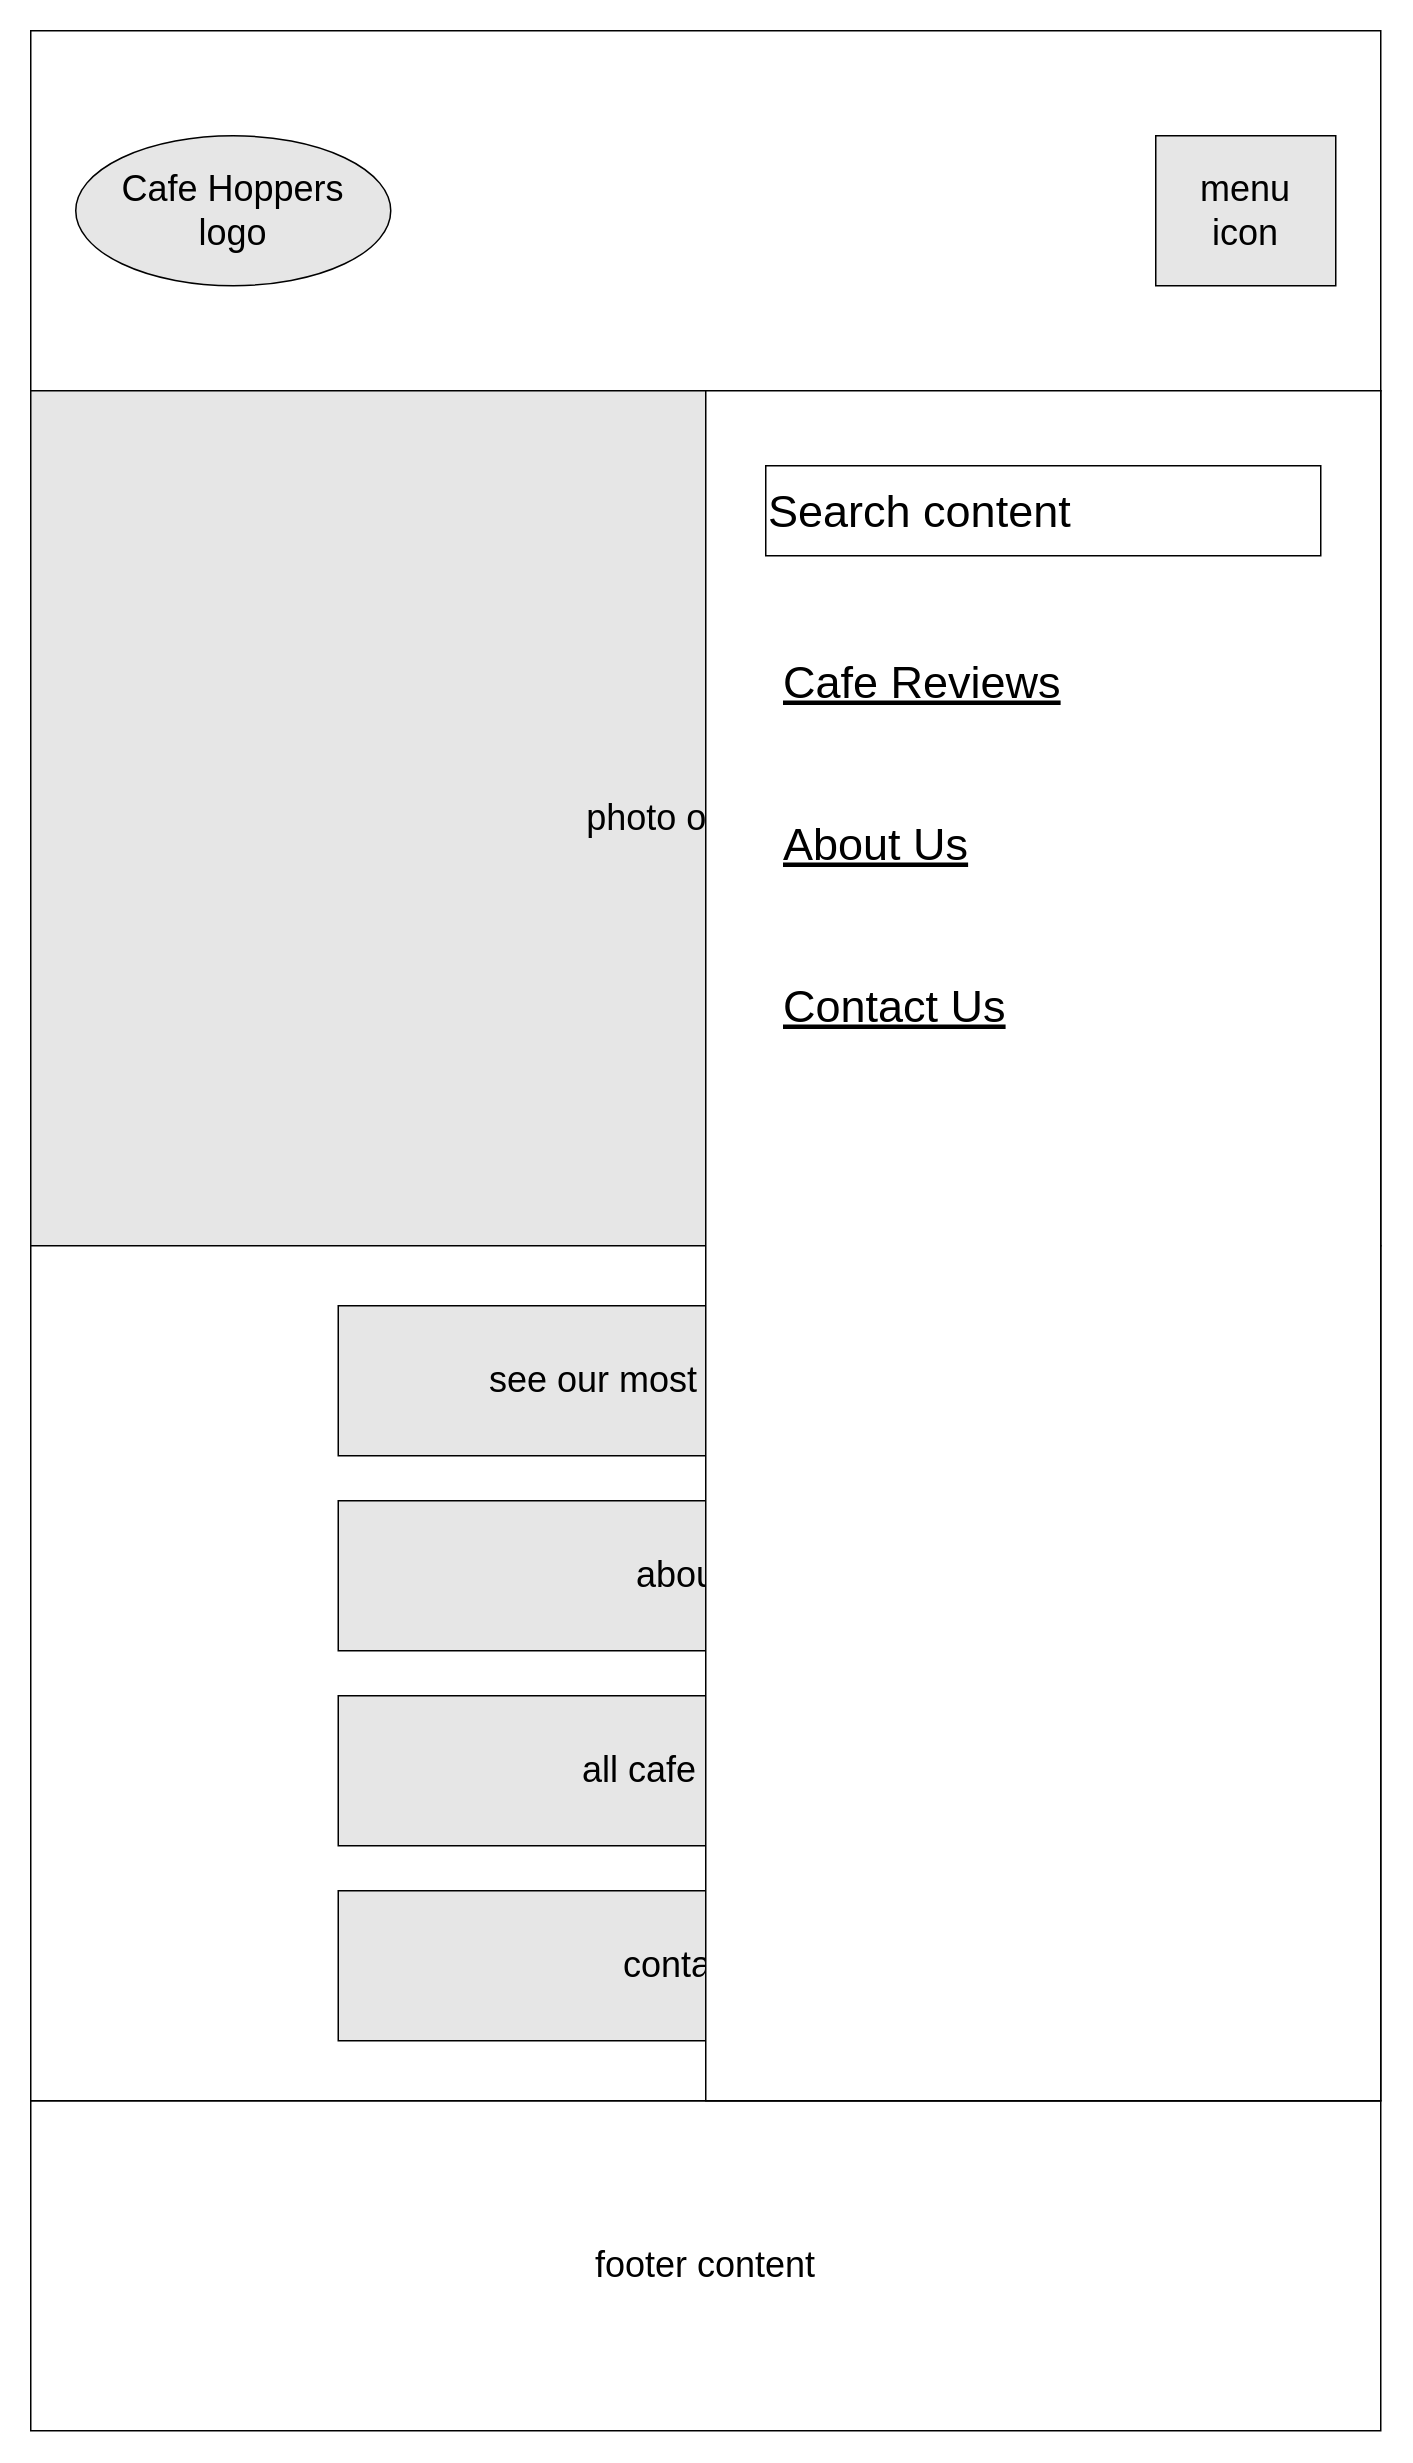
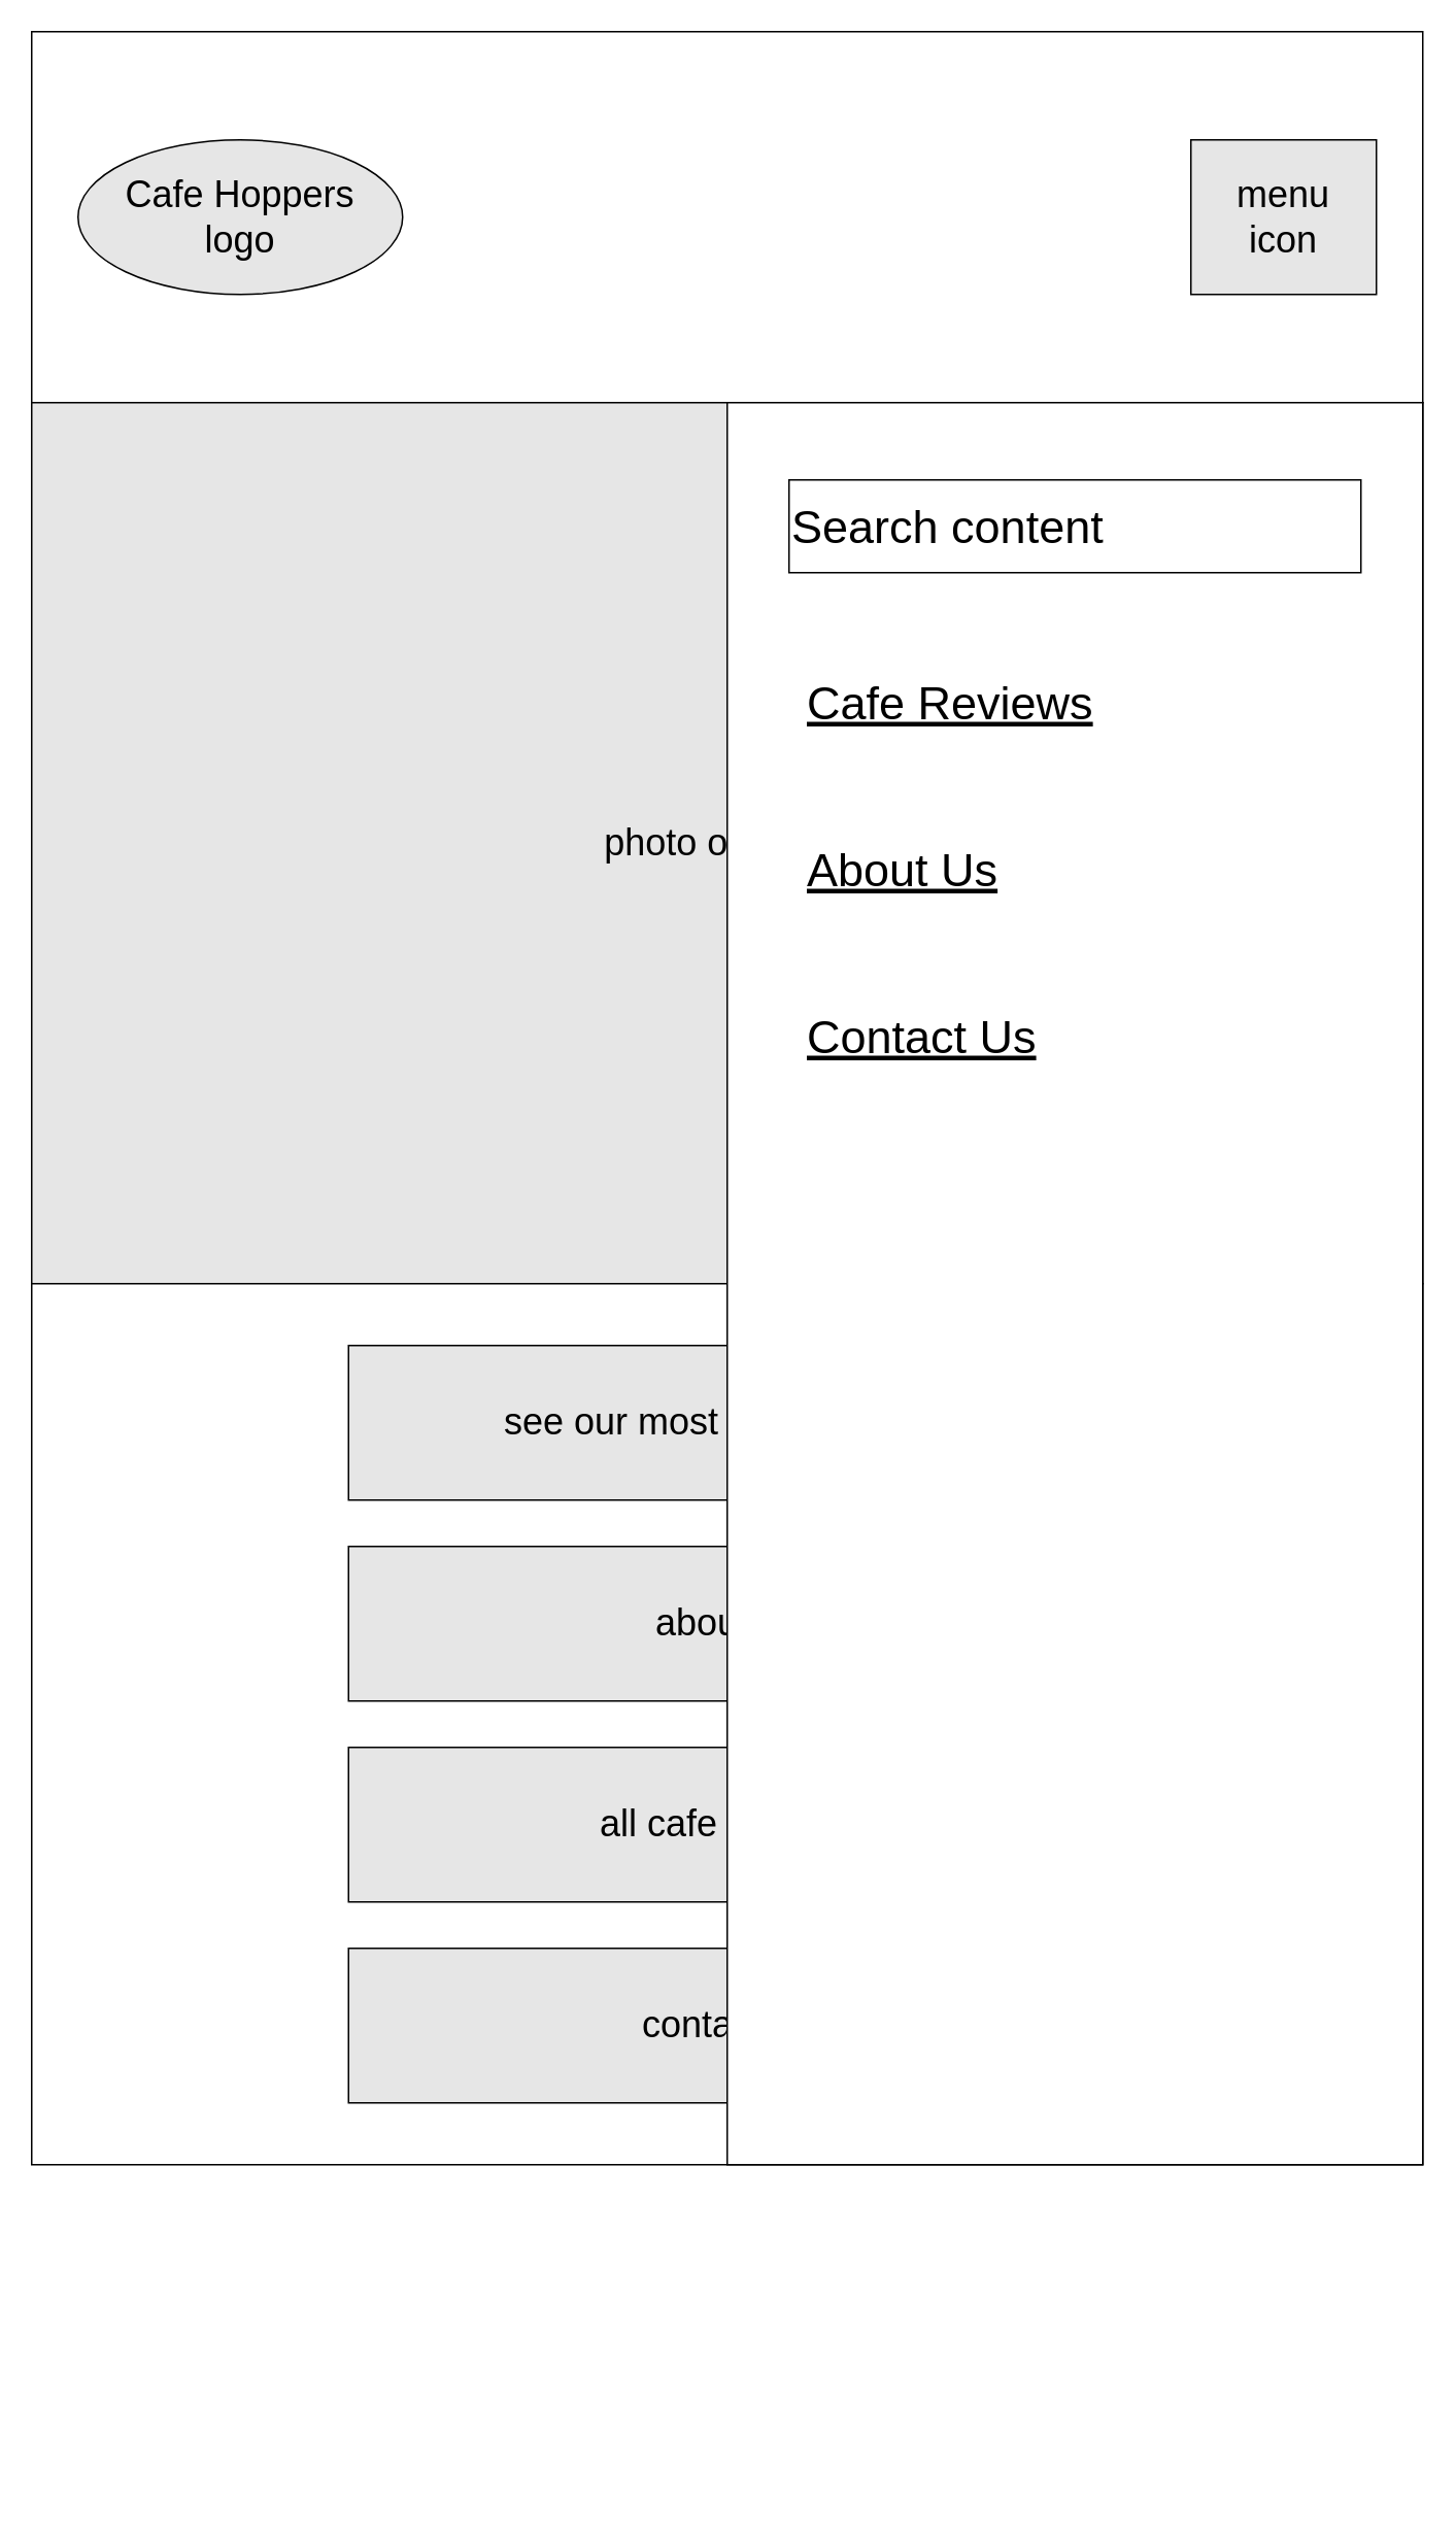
  <mxCell id="0" />
  <mxCell id="1" parent="0" />
  <mxCell id="2" value="" style="rounded=0;whiteSpace=wrap;html=1;fontSize=24;fillColor=#FFFFFF;" parent="1" vertex="1"><mxGeometry width="900" height="240" as="geometry" x="20" y="20" /></mxCell>
  <mxCell id="3" value="&lt;font style=&quot;font-size: 24px;&quot;&gt;Cafe Hoppers&lt;br&gt;logo&lt;/font&gt;" style="ellipse;whiteSpace=wrap;html=1;fillColor=#E6E6E6;" parent="1" vertex="1"><mxGeometry x="50" y="90" width="210" height="100" as="geometry" /></mxCell>
  <mxCell id="4" value="menu&lt;br&gt;icon" style="rounded=0;whiteSpace=wrap;html=1;fontSize=24;fillColor=#E6E6E6;" parent="1" vertex="1"><mxGeometry x="770" y="90" width="120" height="100" as="geometry" /></mxCell>
  <mxCell id="5" value="photo of coffee" style="rounded=0;whiteSpace=wrap;html=1;fontSize=24;fillColor=#E6E6E6;" parent="1" vertex="1"><mxGeometry y="260" width="900" height="570" as="geometry" x="20" /></mxCell>
- <mxCell id="6" value="footer content" style="rounded=0;whiteSpace=wrap;html=1;fontSize=24;fillColor=#FFFFFF;" parent="1" vertex="1"><mxGeometry y="1400" width="900" height="220" as="geometry" x="20" /></mxCell>
  <mxCell id="7" value="" style="rounded=0;whiteSpace=wrap;html=1;fontSize=24;fillColor=#FFFFFF;" parent="1" vertex="1"><mxGeometry y="830" width="900" height="570" as="geometry" x="20" /></mxCell>
  <mxCell id="8" value="see our most recent review" style="rounded=0;whiteSpace=wrap;html=1;fontSize=24;fillColor=#E6E6E6;" parent="1" vertex="1"><mxGeometry x="225" y="870" width="490" height="100" as="geometry" /></mxCell>
  <mxCell id="9" value="about us" style="rounded=0;whiteSpace=wrap;html=1;fontSize=24;fillColor=#E6E6E6;" parent="1" vertex="1"><mxGeometry x="225" y="1000" width="490" height="100" as="geometry" /></mxCell>
  <mxCell id="10" value="all cafe reviews" style="rounded=0;whiteSpace=wrap;html=1;fontSize=24;fillColor=#E6E6E6;" parent="1" vertex="1"><mxGeometry x="225" y="1130" width="490" height="100" as="geometry" /></mxCell>
  <mxCell id="11" value="contact us" style="rounded=0;whiteSpace=wrap;html=1;fontSize=24;fillColor=#E6E6E6;" parent="1" vertex="1"><mxGeometry x="225" y="1260" width="490" height="100" as="geometry" /></mxCell>
  <mxCell id="12" value="" style="rounded=0;whiteSpace=wrap;html=1;" vertex="1" parent="1"><mxGeometry x="470" y="260" width="450" height="1140" as="geometry" /></mxCell>
  <mxCell id="13" value="&lt;font style=&quot;font-size: 30px;&quot;&gt;Search content&lt;/font&gt;" style="rounded=0;whiteSpace=wrap;html=1;align=left;" vertex="1" parent="1"><mxGeometry x="510" y="310" width="370" height="60" as="geometry" /></mxCell>
  <mxCell id="14" value="Cafe Reviews&lt;br&gt;&lt;br&gt;&lt;br&gt;About Us&lt;br&gt;&lt;br&gt;&lt;br&gt;Contact Us" style="text;html=1;strokeColor=none;fillColor=none;align=left;verticalAlign=top;whiteSpace=wrap;rounded=0;fontSize=30;fontStyle=4" vertex="1" parent="1"><mxGeometry x="520" y="430" width="220" height="270" as="geometry" /></mxCell>
